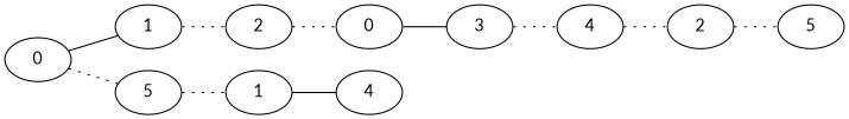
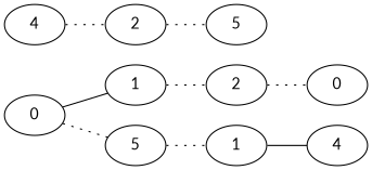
  graph {
    rankdir=LR
    fontname=Lato
    node [fontname=Lato]
    edge [fontname=Lato style=dotted]
    n1 [label=0]
    n2 [label=1]
    n3 [label=5]
    n4 [label=2]
    n5 [label=0]
-   n6 [label=3]
    n7 [label=4]
    n8 [label=2]
    n9 [label=5]
    n10 [label=1]
    n11 [label=4]
    n1 -- n2 [style=""]
    n1 -- n3
    n2 -- n4
    n3 -- n10
    n4 -- n5
-   n5 -- n6 [style=""]
-   n6 -- n7
    n7 -- n8
    n8 -- n9
    n10 -- n11 [style=""]
  }
